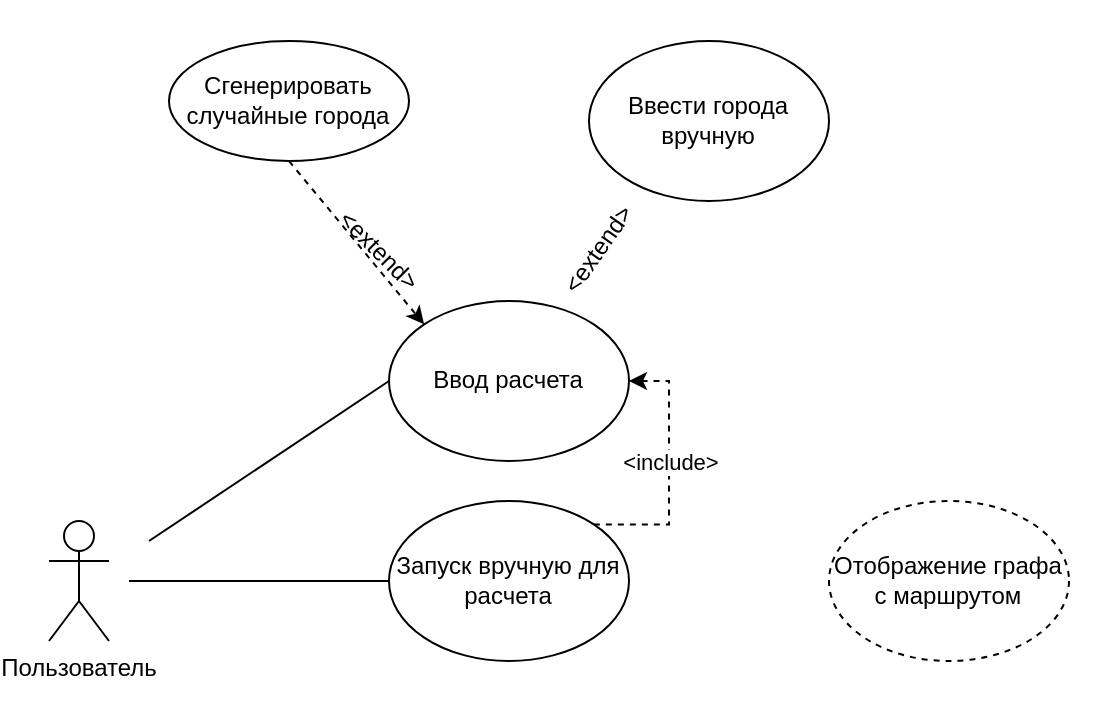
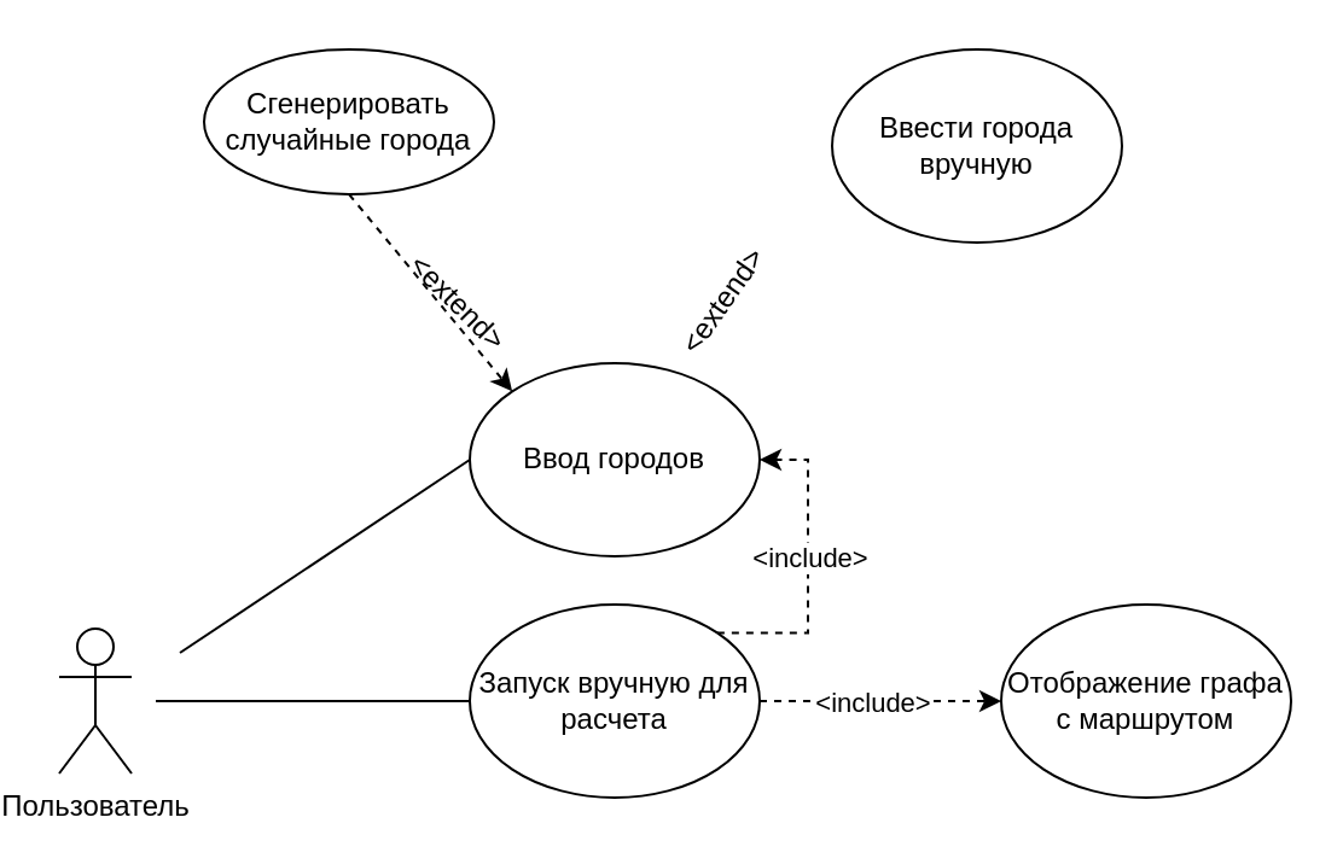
  <mxCell id="0" />
  <mxCell id="1" parent="0" />
  <mxCell id="2" value="Пользователь&lt;div&gt;&lt;br&gt;&lt;/div&gt;" style="shape=umlActor;verticalLabelPosition=bottom;verticalAlign=top;html=1;outlineConnect=0;" vertex="1" parent="1"><mxGeometry x="20" y="260" width="30" height="60" as="geometry" /></mxCell>
  <mxCell id="3" style="edgeStyle=orthogonalEdgeStyle;rounded=0;orthogonalLoop=1;jettySize=auto;html=1;exitX=1;exitY=0;exitDx=0;exitDy=0;entryX=1;entryY=0.5;entryDx=0;entryDy=0;dashed=1;" edge="1" parent="1" source="7" target="9"><mxGeometry relative="1" as="geometry"><Array as="points"><mxPoint x="330" y="262" /><mxPoint x="330" y="190" /></Array></mxGeometry></mxCell>
  <mxCell id="4" value="&amp;lt;include&amp;gt;" style="edgeLabel;html=1;align=center;verticalAlign=middle;resizable=0;points=[];" vertex="1" connectable="0" parent="3"><mxGeometry x="0.313" y="-2" relative="1" as="geometry"><mxPoint x="-2" y="16" as="offset" /></mxGeometry></mxCell>
+ <mxCell id="5" style="edgeStyle=orthogonalEdgeStyle;rounded=0;orthogonalLoop=1;jettySize=auto;html=1;exitX=1;exitY=0.5;exitDx=0;exitDy=0;entryX=0;entryY=0.5;entryDx=0;entryDy=0;dashed=1;" edge="1" parent="1" source="7" target="16"><mxGeometry relative="1" as="geometry" /></mxCell>
+ <mxCell id="6" value="&amp;lt;include&amp;gt;" style="edgeLabel;html=1;align=center;verticalAlign=middle;resizable=0;points=[];" vertex="1" connectable="0" parent="5"><mxGeometry x="-0.236" relative="1" as="geometry"><mxPoint x="8" as="offset" /></mxGeometry></mxCell>
  <mxCell id="7" value="Запуск вручную для расчета" style="ellipse;whiteSpace=wrap;html=1;" vertex="1" parent="1"><mxGeometry x="190" y="250" width="120" height="80" as="geometry" /></mxCell>
  <mxCell id="8" value="" style="endArrow=none;html=1;rounded=0;entryX=0;entryY=0.5;entryDx=0;entryDy=0;" edge="1" parent="1" target="7"><mxGeometry width="50" height="50" relative="1" as="geometry"><mxPoint x="60" y="290" as="sourcePoint" /><mxPoint x="170" y="330" as="targetPoint" /></mxGeometry></mxCell>
- <mxCell id="9" value="Ввод расчета" style="ellipse;whiteSpace=wrap;html=1;" vertex="1" parent="1"><mxGeometry x="190" y="150" width="120" height="80" as="geometry" /></mxCell>
- <mxCell id="10" value="Ввести города вручную" style="ellipse;whiteSpace=wrap;html=1;" vertex="1" parent="1"><mxGeometry x="290" y="20" width="120" height="80" as="geometry" /></mxCell>
+ <mxCell id="9" value="Ввод городов" style="ellipse;whiteSpace=wrap;html=1;" vertex="1" parent="1"><mxGeometry x="190" y="150" width="120" height="80" as="geometry" /></mxCell>
+ <mxCell id="10" value="Ввести города вручную" style="ellipse;whiteSpace=wrap;html=1;" vertex="1" parent="1"><mxGeometry x="340" y="20" width="120" height="80" as="geometry" /></mxCell>
  <mxCell id="11" value="Сгенерировать случайные города" style="ellipse;whiteSpace=wrap;html=1;" vertex="1" parent="1"><mxGeometry x="80" y="20" width="120" height="60" as="geometry" /></mxCell>
  <mxCell id="12" value="" style="endArrow=classic;html=1;rounded=0;exitX=0.5;exitY=1;exitDx=0;exitDy=0;entryX=0;entryY=0;entryDx=0;entryDy=0;dashed=1;" edge="1" parent="1" source="11" target="9"><mxGeometry width="50" height="50" relative="1" as="geometry"><mxPoint x="500" y="260" as="sourcePoint" /><mxPoint x="550" y="210" as="targetPoint" /></mxGeometry></mxCell>
  <mxCell id="13" value="&amp;lt;extend&amp;gt;" style="text;html=1;align=center;verticalAlign=middle;resizable=0;points=[];autosize=1;strokeColor=none;fillColor=none;rotation=45;" vertex="1" parent="1"><mxGeometry x="150" y="110" width="70" height="30" as="geometry" /></mxCell>
  <mxCell id="14" value="&amp;lt;extend&amp;gt;" style="text;html=1;align=center;verticalAlign=middle;resizable=0;points=[];autosize=1;strokeColor=none;fillColor=none;rotation=-55;" vertex="1" parent="1"><mxGeometry x="260" y="110" width="70" height="30" as="geometry" /></mxCell>
  <mxCell id="15" value="" style="endArrow=none;html=1;rounded=0;entryX=0;entryY=0.5;entryDx=0;entryDy=0;" edge="1" parent="1" target="9"><mxGeometry width="50" height="50" relative="1" as="geometry"><mxPoint x="70" y="270" as="sourcePoint" /><mxPoint x="650" y="330" as="targetPoint" /></mxGeometry></mxCell>
- <mxCell id="16" value="Отображение графа с маршрутом" style="ellipse;whiteSpace=wrap;html=1;dashed=1;" vertex="1" parent="1"><mxGeometry x="410" y="250" width="120" height="80" as="geometry" /></mxCell>
+ <mxCell id="16" value="Отображение графа с маршрутом" style="ellipse;whiteSpace=wrap;html=1;" vertex="1" parent="1"><mxGeometry x="410" y="250" width="120" height="80" as="geometry" /></mxCell>
